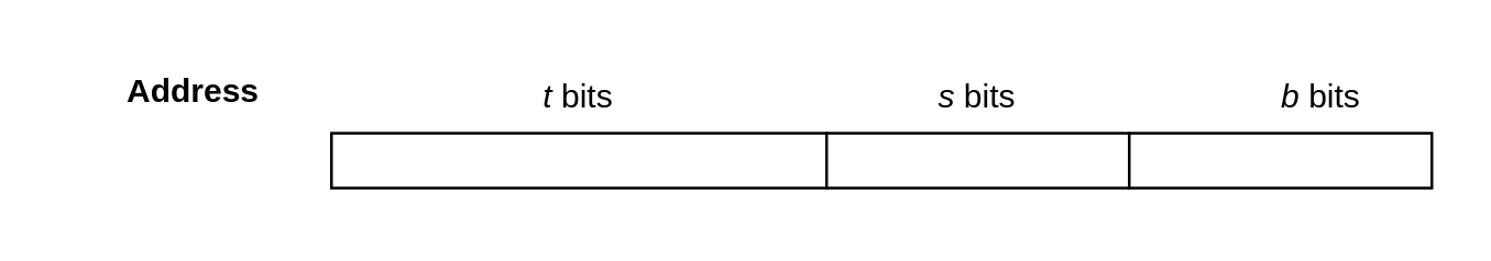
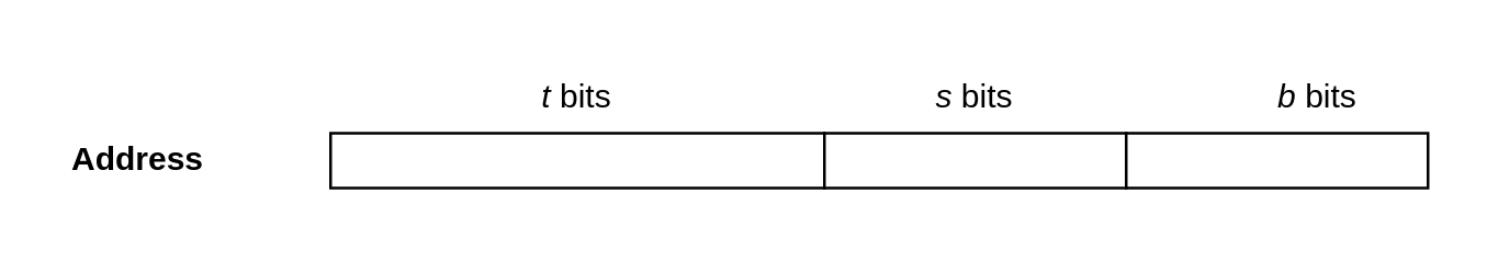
  <mxCell id="0" />
  <mxCell id="1" parent="0" />
  <mxCell id="2" value="" style="rounded=0;whiteSpace=wrap;html=1;" vertex="1" parent="1"><mxGeometry x="120" y="48" width="180" height="20" as="geometry" /></mxCell>
  <mxCell id="3" value="" style="rounded=0;whiteSpace=wrap;html=1;" vertex="1" parent="1"><mxGeometry x="300" y="48" width="110" height="20" as="geometry" /></mxCell>
  <mxCell id="4" value="" style="rounded=0;whiteSpace=wrap;html=1;" vertex="1" parent="1"><mxGeometry x="410" y="48" width="110" height="20" as="geometry" /></mxCell>
  <mxCell id="5" value="&lt;i&gt;t&lt;/i&gt; bits" style="text;html=1;strokeColor=none;fillColor=none;align=center;verticalAlign=middle;whiteSpace=wrap;rounded=0;" vertex="1" parent="1"><mxGeometry x="180" y="20" width="60" height="30" as="geometry" /></mxCell>
  <mxCell id="6" value="&lt;i&gt;s&lt;/i&gt; bits" style="text;html=1;strokeColor=none;fillColor=none;align=center;verticalAlign=middle;whiteSpace=wrap;rounded=0;" vertex="1" parent="1"><mxGeometry x="325" y="20" width="60" height="30" as="geometry" /></mxCell>
  <mxCell id="7" value="&lt;i&gt;b&lt;/i&gt; bits" style="text;html=1;strokeColor=none;fillColor=none;align=center;verticalAlign=middle;whiteSpace=wrap;rounded=0;" vertex="1" parent="1"><mxGeometry x="450" y="20" width="60" height="30" as="geometry" /></mxCell>
- <mxCell id="8" value="&lt;b&gt;Address&lt;/b&gt;" style="text;html=1;strokeColor=none;fillColor=none;align=center;verticalAlign=middle;whiteSpace=wrap;rounded=0;" vertex="1" parent="1"><mxGeometry x="40" y="18" width="60" height="30" as="geometry" /></mxCell>
+ <mxCell id="8" value="&lt;b&gt;Address&lt;/b&gt;" style="text;html=1;strokeColor=none;fillColor=none;align=center;verticalAlign=middle;whiteSpace=wrap;rounded=0;" vertex="1" parent="1"><mxGeometry x="20" y="43" width="60" height="30" as="geometry" /></mxCell>
